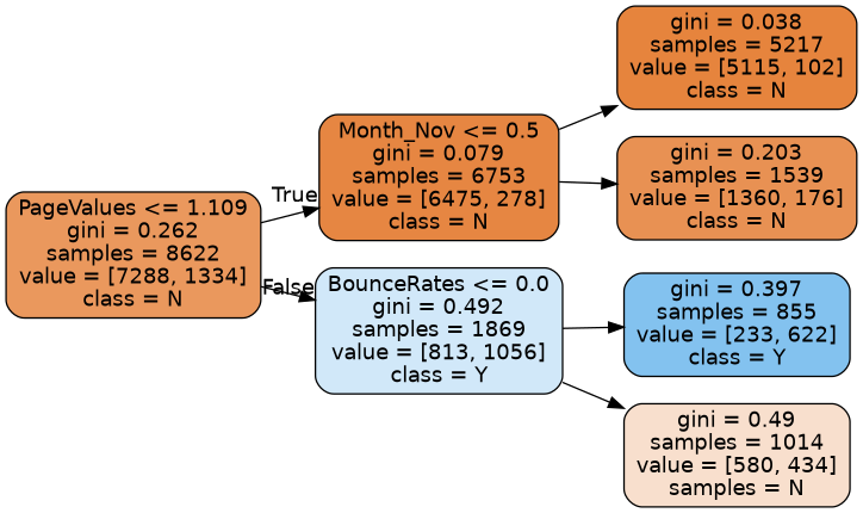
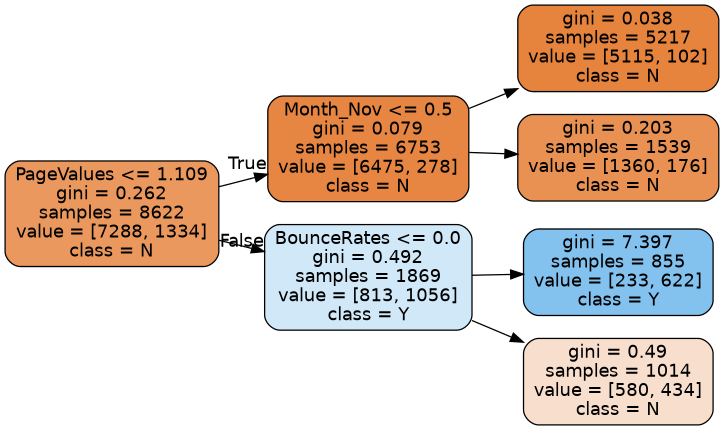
  digraph {
    fontname="DejaVu Sans"
    rankdir=LR
    node [color=black fontname="DejaVu Sans" shape=box style="filled, rounded"]
    edge [fontname="DejaVu Sans"]
    n1 [fillcolor="#ea985d" label="PageValues <= 1.109\ngini = 0.262\nsamples = 8622\nvalue = [7288, 1334]\nclass = N"]
    n2 [fillcolor="#e68642" label="Month_Nov <= 0.5\ngini = 0.079\nsamples = 6753\nvalue = [6475, 278]\nclass = N"]
    n3 [fillcolor="#d1e8f9" label="BounceRates <= 0.0\ngini = 0.492\nsamples = 1869\nvalue = [813, 1056]\nclass = Y"]
    n4 [fillcolor="#e6843d" label="gini = 0.038\nsamples = 5217\nvalue = [5115, 102]\nclass = N"]
    n5 [fillcolor="#e89153" label="gini = 0.203\nsamples = 1539\nvalue = [1360, 176]\nclass = N"]
-   n6 [fillcolor="#83c2ef" label="gini = 0.397\nsamples = 855\nvalue = [233, 622]\nclass = Y"]
-   n7 [fillcolor="#f8dfcd" label="gini = 0.49\nsamples = 1014\nvalue = [580, 434]\nsamples = N"]
+   n6 [fillcolor="#83c2ef" label="gini = 7.397\nsamples = 855\nvalue = [233, 622]\nclass = Y"]
+   n7 [fillcolor="#f8dfcd" label="gini = 0.49\nsamples = 1014\nvalue = [580, 434]\nclass = N"]
    n1 -> n2 [headlabel=True labelangle=45 labeldistance=2.5]
    n1 -> n3 [headlabel=False labelangle=-45 labeldistance=2.5]
    n2 -> n4
    n2 -> n5
    n3 -> n6
    n3 -> n7
  }
